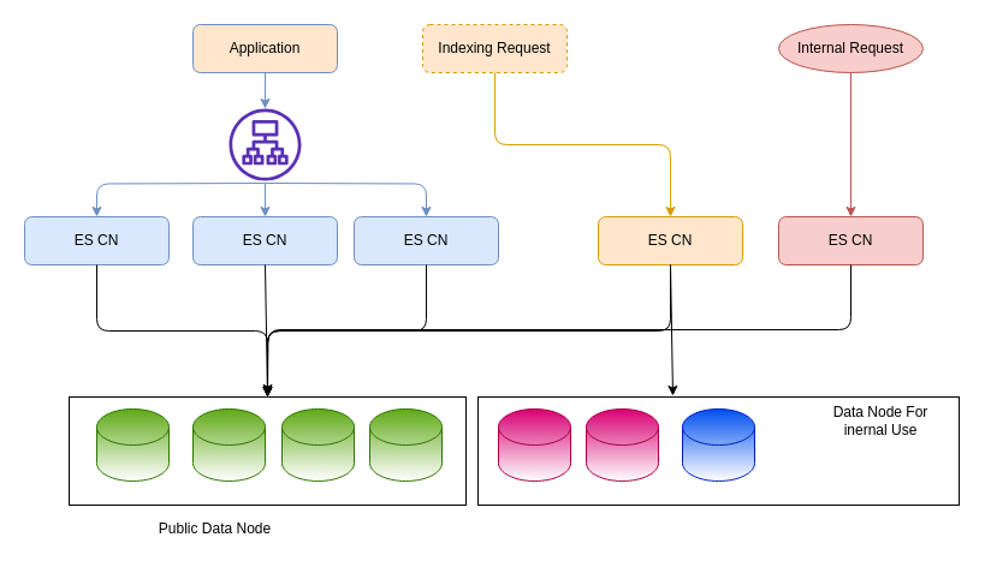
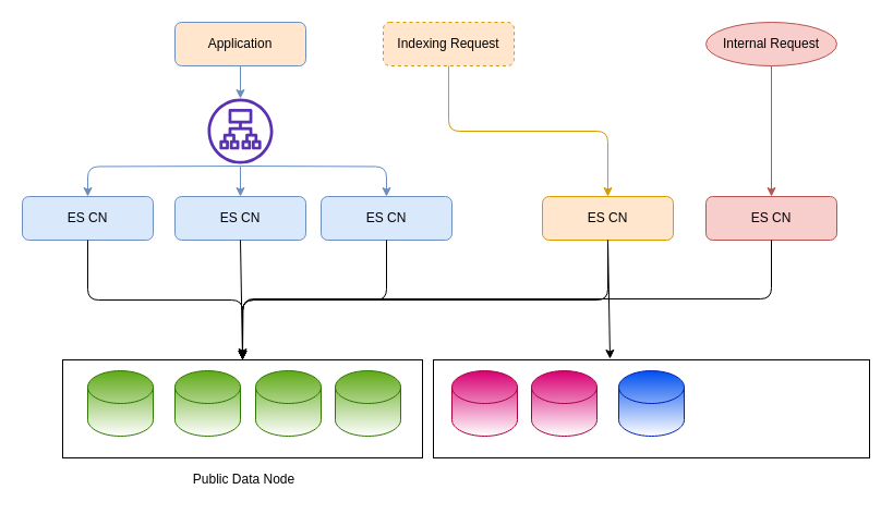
  <mxCell id="0" />
  <mxCell id="1" parent="0" />
  <mxCell id="2" value="" style="rounded=0;whiteSpace=wrap;html=1;gradientColor=#ffffff;" vertex="1" parent="1"><mxGeometry x="397" y="330" width="400" height="90" as="geometry" /></mxCell>
  <mxCell id="3" value="" style="rounded=0;whiteSpace=wrap;html=1;gradientColor=#ffffff;" vertex="1" parent="1"><mxGeometry x="57" y="330" width="330" height="90" as="geometry" /></mxCell>
  <mxCell id="4" value="Application" style="rounded=1;whiteSpace=wrap;html=1;fillColor=#ffe6cc;strokeColor=#6c8ebf;" vertex="1" parent="1"><mxGeometry x="160" y="20" width="120" height="40" as="geometry" /></mxCell>
  <mxCell id="5" value="Internal Request" style="ellipse;whiteSpace=wrap;html=1;fillColor=#f8cecc;strokeColor=#b85450;" vertex="1" parent="1"><mxGeometry x="647" y="20" width="120" height="40" as="geometry" /></mxCell>
  <mxCell id="6" value="Indexing Request" style="rounded=1;whiteSpace=wrap;html=1;fillColor=#ffe6cc;strokeColor=#d79b00;dashed=1;" vertex="1" parent="1"><mxGeometry x="351" y="20" width="120" height="40" as="geometry" /></mxCell>
  <mxCell id="7" value="ES CN" style="rounded=1;whiteSpace=wrap;html=1;fillColor=#dae8fc;strokeColor=#6c8ebf;" vertex="1" parent="1"><mxGeometry x="20" y="180" width="120" height="40" as="geometry" /></mxCell>
  <mxCell id="8" value="&lt;span&gt;ES CN&lt;/span&gt;" style="rounded=1;whiteSpace=wrap;html=1;fillColor=#dae8fc;strokeColor=#6c8ebf;" vertex="1" parent="1"><mxGeometry x="160" y="180" width="120" height="40" as="geometry" /></mxCell>
  <mxCell id="9" value="&lt;span&gt;ES CN&lt;/span&gt;" style="rounded=1;whiteSpace=wrap;html=1;fillColor=#dae8fc;strokeColor=#6c8ebf;" vertex="1" parent="1"><mxGeometry x="294" y="180" width="120" height="40" as="geometry" /></mxCell>
  <mxCell id="10" value="&lt;span&gt;ES CN&lt;/span&gt;" style="rounded=1;whiteSpace=wrap;html=1;fillColor=#ffe6cc;strokeColor=#d79b00;" vertex="1" parent="1"><mxGeometry x="497" y="180" width="120" height="40" as="geometry" /></mxCell>
  <mxCell id="11" value="&lt;span&gt;ES CN&lt;/span&gt;" style="rounded=1;whiteSpace=wrap;html=1;fillColor=#f8cecc;strokeColor=#b85450;" vertex="1" parent="1"><mxGeometry x="647" y="180" width="120" height="40" as="geometry" /></mxCell>
  <mxCell id="12" value="" style="endArrow=classic;html=1;exitX=0.5;exitY=1;exitDx=0;exitDy=0;exitPerimeter=0;entryX=0.5;entryY=0;entryDx=0;entryDy=0;edgeStyle=orthogonalEdgeStyle;fillColor=#dae8fc;strokeColor=#6c8ebf;" edge="1" parent="1" target="7"><mxGeometry width="50" height="50" relative="1" as="geometry"><mxPoint x="220" y="152" as="sourcePoint" /><mxPoint x="-150" y="150" as="targetPoint" /></mxGeometry></mxCell>
  <mxCell id="13" value="" style="endArrow=classic;html=1;exitX=0.5;exitY=1;exitDx=0;exitDy=0;exitPerimeter=0;entryX=0.5;entryY=0;entryDx=0;entryDy=0;edgeStyle=orthogonalEdgeStyle;fillColor=#dae8fc;strokeColor=#6c8ebf;" edge="1" parent="1" target="9"><mxGeometry width="50" height="50" relative="1" as="geometry"><mxPoint x="220" y="152" as="sourcePoint" /><mxPoint x="357" y="110" as="targetPoint" /></mxGeometry></mxCell>
  <mxCell id="14" value="" style="endArrow=classic;html=1;entryX=0.5;entryY=0;entryDx=0;entryDy=0;exitX=0.5;exitY=1;exitDx=0;exitDy=0;exitPerimeter=0;fillColor=#dae8fc;strokeColor=#6c8ebf;" edge="1" parent="1" target="8"><mxGeometry width="50" height="50" relative="1" as="geometry"><mxPoint x="220" y="152" as="sourcePoint" /><mxPoint x="167" y="90" as="targetPoint" /></mxGeometry></mxCell>
  <mxCell id="15" value="" style="endArrow=classic;html=1;exitX=0.5;exitY=1;exitDx=0;exitDy=0;fillColor=#dae8fc;strokeColor=#6c8ebf;" edge="1" parent="1" source="4"><mxGeometry width="50" height="50" relative="1" as="geometry"><mxPoint x="-113" y="140" as="sourcePoint" /><mxPoint x="220" y="90" as="targetPoint" /></mxGeometry></mxCell>
  <mxCell id="16" value="" style="endArrow=classic;html=1;exitX=0.5;exitY=1;exitDx=0;exitDy=0;entryX=0.5;entryY=0;entryDx=0;entryDy=0;edgeStyle=orthogonalEdgeStyle;fillColor=#ffe6cc;strokeColor=#d79b00;" edge="1" parent="1" source="6" target="10"><mxGeometry width="50" height="50" relative="1" as="geometry"><mxPoint x="467" y="520" as="sourcePoint" /><mxPoint x="517" y="470" as="targetPoint" /></mxGeometry></mxCell>
  <mxCell id="17" value="" style="endArrow=classic;html=1;exitX=0.5;exitY=1;exitDx=0;exitDy=0;fillColor=#f8cecc;strokeColor=#b85450;" edge="1" parent="1" source="5" target="11"><mxGeometry width="50" height="50" relative="1" as="geometry"><mxPoint x="537" y="510" as="sourcePoint" /><mxPoint x="587" y="460" as="targetPoint" /></mxGeometry></mxCell>
  <mxCell id="18" value="" style="shape=cylinder3;whiteSpace=wrap;html=1;boundedLbl=1;backgroundOutline=1;size=15;fillColor=#60a917;strokeColor=#2D7600;fontColor=#ffffff;gradientColor=#ffffff;" vertex="1" parent="1"><mxGeometry x="80" y="340" width="60" height="60" as="geometry" /></mxCell>
  <mxCell id="19" value="" style="shape=cylinder3;whiteSpace=wrap;html=1;boundedLbl=1;backgroundOutline=1;size=15;fillColor=#60a917;strokeColor=#2D7600;fontColor=#ffffff;gradientColor=#ffffff;" vertex="1" parent="1"><mxGeometry x="160" y="340" width="60" height="60" as="geometry" /></mxCell>
  <mxCell id="20" value="" style="shape=cylinder3;whiteSpace=wrap;html=1;boundedLbl=1;backgroundOutline=1;size=15;fillColor=#60a917;strokeColor=#2D7600;fontColor=#ffffff;gradientColor=#ffffff;" vertex="1" parent="1"><mxGeometry x="234" y="340" width="60" height="60" as="geometry" /></mxCell>
  <mxCell id="21" value="" style="shape=cylinder3;whiteSpace=wrap;html=1;boundedLbl=1;backgroundOutline=1;size=15;fillColor=#60a917;strokeColor=#2D7600;fontColor=#ffffff;gradientColor=#ffffff;" vertex="1" parent="1"><mxGeometry x="307" y="340" width="60" height="60" as="geometry" /></mxCell>
  <mxCell id="22" value="" style="shape=cylinder3;whiteSpace=wrap;html=1;boundedLbl=1;backgroundOutline=1;size=15;fillColor=#d80073;strokeColor=#A50040;fontColor=#ffffff;gradientColor=#ffffff;" vertex="1" parent="1"><mxGeometry x="414" y="340" width="60" height="60" as="geometry" /></mxCell>
  <mxCell id="23" value="" style="shape=cylinder3;whiteSpace=wrap;html=1;boundedLbl=1;backgroundOutline=1;size=15;fillColor=#d80073;strokeColor=#A50040;fontColor=#ffffff;gradientColor=#ffffff;" vertex="1" parent="1"><mxGeometry x="487" y="340" width="60" height="60" as="geometry" /></mxCell>
  <mxCell id="24" value="" style="shape=cylinder3;whiteSpace=wrap;html=1;boundedLbl=1;backgroundOutline=1;size=15;fillColor=#0050ef;strokeColor=#001DBC;fontColor=#ffffff;gradientColor=#ffffff;" vertex="1" parent="1"><mxGeometry x="567" y="340" width="60" height="60" as="geometry" /></mxCell>
  <mxCell id="25" value="" style="endArrow=classic;html=1;exitX=0.5;exitY=1;exitDx=0;exitDy=0;entryX=0.5;entryY=0;entryDx=0;entryDy=0;edgeStyle=orthogonalEdgeStyle;" edge="1" parent="1" source="7" target="3"><mxGeometry width="50" height="50" relative="1" as="geometry"><mxPoint x="-213" y="380" as="sourcePoint" /><mxPoint x="-163" y="330" as="targetPoint" /></mxGeometry></mxCell>
  <mxCell id="26" value="" style="endArrow=classic;html=1;exitX=0.5;exitY=1;exitDx=0;exitDy=0;entryX=0.5;entryY=0;entryDx=0;entryDy=0;" edge="1" parent="1" source="8" target="3"><mxGeometry width="50" height="50" relative="1" as="geometry"><mxPoint x="257" y="310" as="sourcePoint" /><mxPoint x="307" y="260" as="targetPoint" /></mxGeometry></mxCell>
  <mxCell id="27" value="" style="endArrow=classic;html=1;exitX=0.5;exitY=1;exitDx=0;exitDy=0;entryX=0.5;entryY=0;entryDx=0;entryDy=0;edgeStyle=orthogonalEdgeStyle;" edge="1" parent="1" source="9" target="3"><mxGeometry width="50" height="50" relative="1" as="geometry"><mxPoint x="367" y="310" as="sourcePoint" /><mxPoint x="417" y="260" as="targetPoint" /></mxGeometry></mxCell>
  <mxCell id="28" value="" style="endArrow=classic;html=1;exitX=0.5;exitY=1;exitDx=0;exitDy=0;entryX=0.5;entryY=0;entryDx=0;entryDy=0;edgeStyle=orthogonalEdgeStyle;" edge="1" parent="1" source="10" target="3"><mxGeometry width="50" height="50" relative="1" as="geometry"><mxPoint x="457" y="610" as="sourcePoint" /><mxPoint x="507" y="560" as="targetPoint" /></mxGeometry></mxCell>
  <mxCell id="29" value="" style="endArrow=classic;html=1;" edge="1" parent="1"><mxGeometry width="50" height="50" relative="1" as="geometry"><mxPoint x="557" y="220" as="sourcePoint" /><mxPoint x="559" y="329" as="targetPoint" /></mxGeometry></mxCell>
  <mxCell id="30" value="" style="endArrow=classic;html=1;exitX=0.5;exitY=1;exitDx=0;exitDy=0;edgeStyle=orthogonalEdgeStyle;" edge="1" parent="1" source="11"><mxGeometry width="50" height="50" relative="1" as="geometry"><mxPoint x="977" y="250" as="sourcePoint" /><mxPoint x="222" y="328" as="targetPoint" /></mxGeometry></mxCell>
  <mxCell id="31" value="" style="outlineConnect=0;fontColor=#232F3E;gradientColor=none;fillColor=#5A30B5;strokeColor=none;dashed=0;verticalLabelPosition=bottom;verticalAlign=top;align=center;html=1;fontSize=12;fontStyle=0;aspect=fixed;pointerEvents=1;shape=mxgraph.aws4.application_load_balancer;" vertex="1" parent="1"><mxGeometry x="190" y="90" width="60" height="60" as="geometry" /></mxCell>
- <mxCell id="32" value="Data Node For inernal Use" style="text;html=1;strokeColor=none;fillColor=none;align=center;verticalAlign=middle;whiteSpace=wrap;rounded=0;" vertex="1" parent="1"><mxGeometry x="677" y="340" width="110" height="20" as="geometry" /></mxCell>
- <mxCell id="33" value="Public Data Node" style="text;html=1;strokeColor=none;fillColor=none;align=center;verticalAlign=middle;whiteSpace=wrap;rounded=0;" vertex="1" parent="1"><mxGeometry x="115" y="430" width="127" height="20" as="geometry" /></mxCell>
+ <mxCell id="33" value="Public Data Node" style="text;html=1;strokeColor=none;fillColor=none;align=center;verticalAlign=middle;whiteSpace=wrap;rounded=0;" vertex="1" parent="1"><mxGeometry x="160" y="430" width="127" height="20" as="geometry" /></mxCell>
